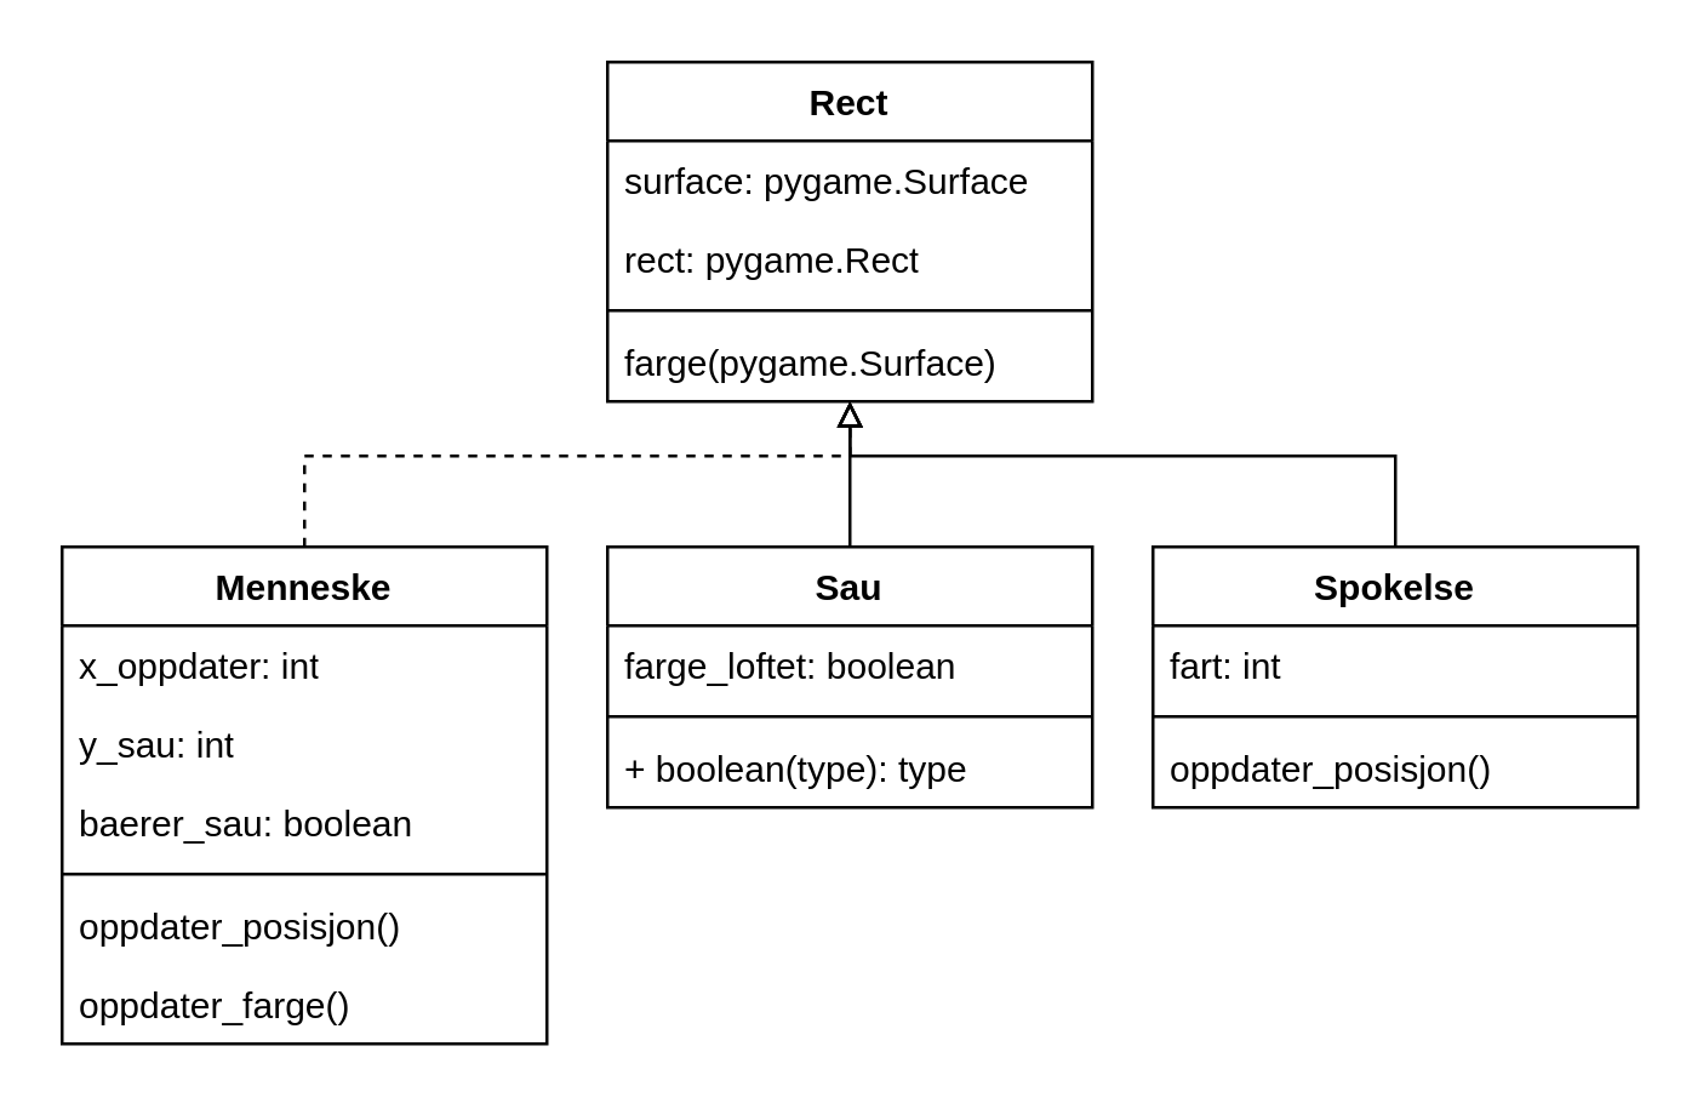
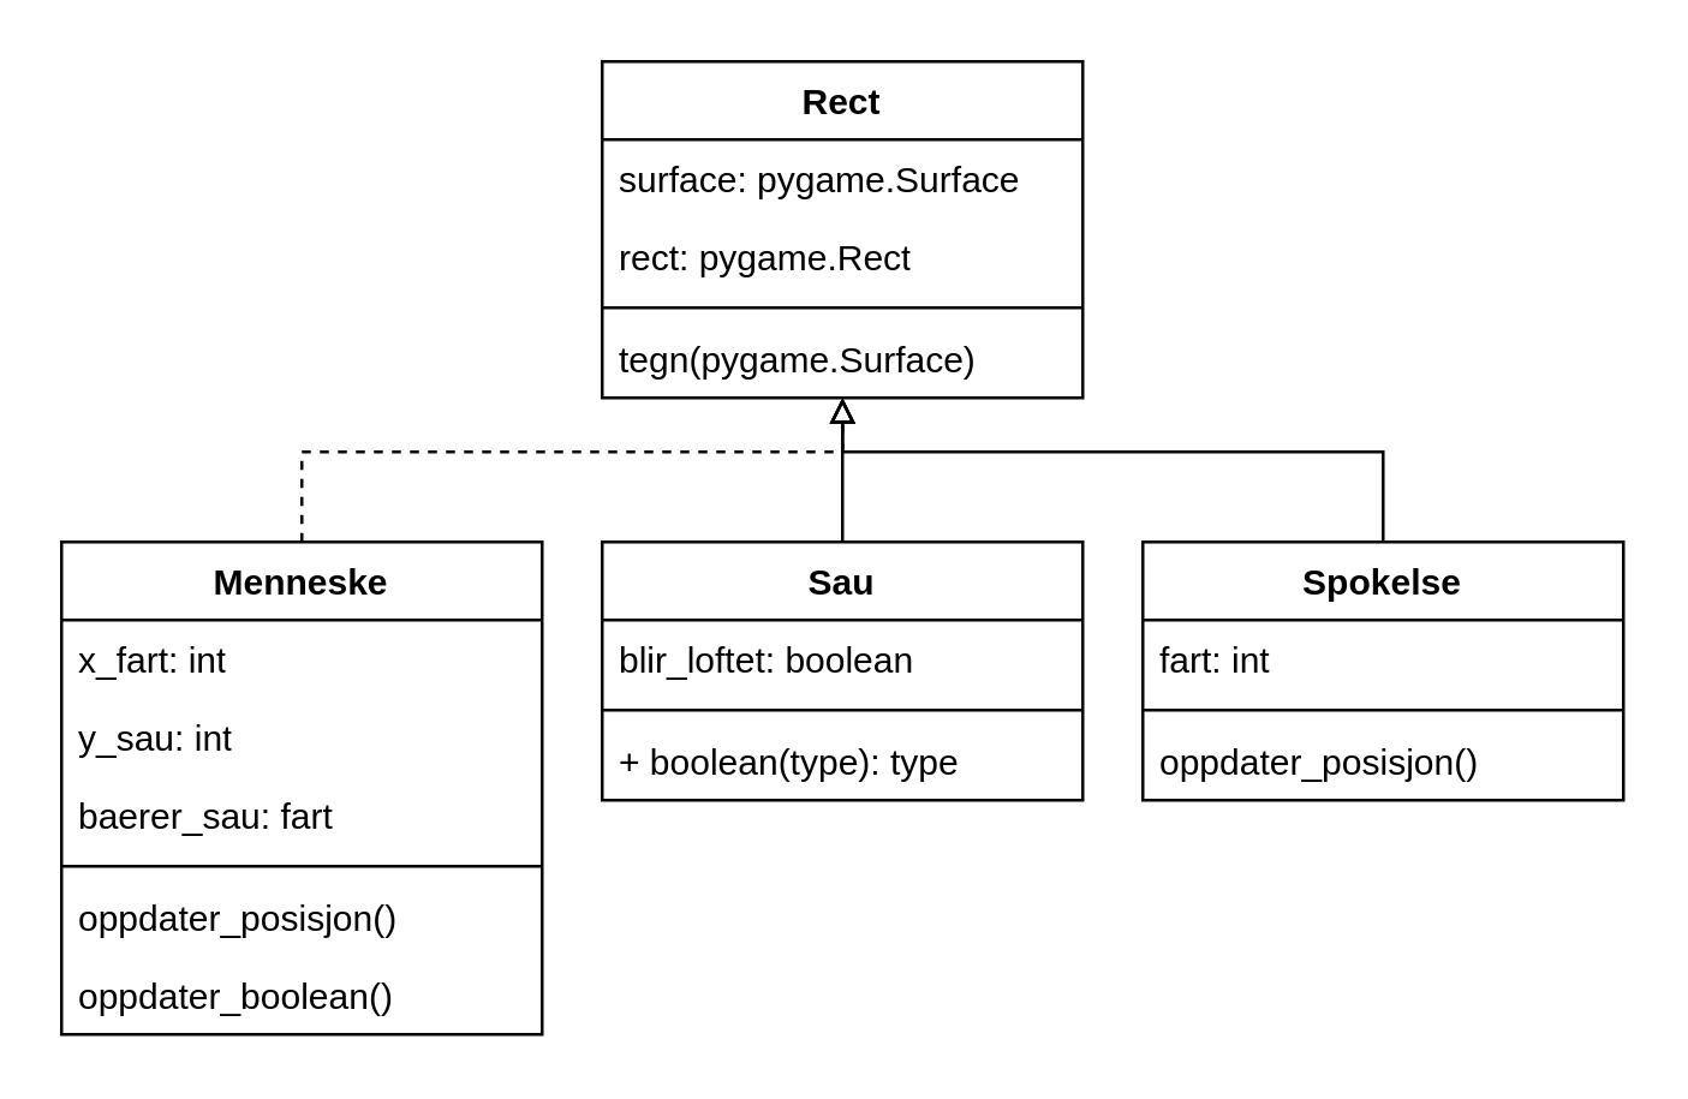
  <mxCell id="0" />
  <mxCell id="1" parent="0" />
  <mxCell id="2" value="Rect" style="swimlane;fontStyle=1;align=center;verticalAlign=top;childLayout=stackLayout;horizontal=1;startSize=26;horizontalStack=0;resizeParent=1;resizeParentMax=0;resizeLast=0;collapsible=1;marginBottom=0;whiteSpace=wrap;html=1;" vertex="1" parent="1"><mxGeometry x="200" y="20" width="160" height="112" as="geometry" /></mxCell>
  <mxCell id="3" value="surface: pygame.Surface" style="text;strokeColor=none;fillColor=none;align=left;verticalAlign=top;spacingLeft=4;spacingRight=4;overflow=hidden;rotatable=0;points=[[0,0.5],[1,0.5]];portConstraint=eastwest;whiteSpace=wrap;html=1;" vertex="1" parent="2"><mxGeometry y="26" width="160" height="26" as="geometry" /></mxCell>
  <mxCell id="4" value="rect: pygame.Rect" style="text;strokeColor=none;fillColor=none;align=left;verticalAlign=top;spacingLeft=4;spacingRight=4;overflow=hidden;rotatable=0;points=[[0,0.5],[1,0.5]];portConstraint=eastwest;whiteSpace=wrap;html=1;" vertex="1" parent="2"><mxGeometry y="52" width="160" height="26" as="geometry" /></mxCell>
  <mxCell id="5" value="" style="line;strokeWidth=1;fillColor=none;align=left;verticalAlign=middle;spacingTop=-1;spacingLeft=3;spacingRight=3;rotatable=0;labelPosition=right;points=[];portConstraint=eastwest;strokeColor=inherit;" vertex="1" parent="2"><mxGeometry y="78" width="160" height="8" as="geometry" /></mxCell>
- <mxCell id="6" value="farge(pygame.Surface)" style="text;strokeColor=none;fillColor=none;align=left;verticalAlign=top;spacingLeft=4;spacingRight=4;overflow=hidden;rotatable=0;points=[[0,0.5],[1,0.5]];portConstraint=eastwest;whiteSpace=wrap;html=1;" vertex="1" parent="2"><mxGeometry y="86" width="160" height="26" as="geometry" /></mxCell>
+ <mxCell id="6" value="tegn(pygame.Surface)" style="text;strokeColor=none;fillColor=none;align=left;verticalAlign=top;spacingLeft=4;spacingRight=4;overflow=hidden;rotatable=0;points=[[0,0.5],[1,0.5]];portConstraint=eastwest;whiteSpace=wrap;html=1;" vertex="1" parent="2"><mxGeometry y="86" width="160" height="26" as="geometry" /></mxCell>
  <mxCell id="7" value="Menneske" style="swimlane;fontStyle=1;align=center;verticalAlign=top;childLayout=stackLayout;horizontal=1;startSize=26;horizontalStack=0;resizeParent=1;resizeParentMax=0;resizeLast=0;collapsible=1;marginBottom=0;whiteSpace=wrap;html=1;" vertex="1" parent="1"><mxGeometry x="20" y="180" width="160" height="164" as="geometry" /></mxCell>
- <mxCell id="8" value="x_oppdater: int" style="text;strokeColor=none;fillColor=none;align=left;verticalAlign=top;spacingLeft=4;spacingRight=4;overflow=hidden;rotatable=0;points=[[0,0.5],[1,0.5]];portConstraint=eastwest;whiteSpace=wrap;html=1;" vertex="1" parent="7"><mxGeometry y="26" width="160" height="26" as="geometry" /></mxCell>
+ <mxCell id="8" value="x_fart: int" style="text;strokeColor=none;fillColor=none;align=left;verticalAlign=top;spacingLeft=4;spacingRight=4;overflow=hidden;rotatable=0;points=[[0,0.5],[1,0.5]];portConstraint=eastwest;whiteSpace=wrap;html=1;" vertex="1" parent="7"><mxGeometry y="26" width="160" height="26" as="geometry" /></mxCell>
  <mxCell id="9" value="y_sau: int" style="text;strokeColor=none;fillColor=none;align=left;verticalAlign=top;spacingLeft=4;spacingRight=4;overflow=hidden;rotatable=0;points=[[0,0.5],[1,0.5]];portConstraint=eastwest;whiteSpace=wrap;html=1;" vertex="1" parent="7"><mxGeometry y="52" width="160" height="26" as="geometry" /></mxCell>
- <mxCell id="10" value="baerer_sau: boolean" style="text;strokeColor=none;fillColor=none;align=left;verticalAlign=top;spacingLeft=4;spacingRight=4;overflow=hidden;rotatable=0;points=[[0,0.5],[1,0.5]];portConstraint=eastwest;whiteSpace=wrap;html=1;" vertex="1" parent="7"><mxGeometry y="78" width="160" height="26" as="geometry" /></mxCell>
+ <mxCell id="10" value="baerer_sau: fart" style="text;strokeColor=none;fillColor=none;align=left;verticalAlign=top;spacingLeft=4;spacingRight=4;overflow=hidden;rotatable=0;points=[[0,0.5],[1,0.5]];portConstraint=eastwest;whiteSpace=wrap;html=1;" vertex="1" parent="7"><mxGeometry y="78" width="160" height="26" as="geometry" /></mxCell>
  <mxCell id="11" value="" style="line;strokeWidth=1;fillColor=none;align=left;verticalAlign=middle;spacingTop=-1;spacingLeft=3;spacingRight=3;rotatable=0;labelPosition=right;points=[];portConstraint=eastwest;strokeColor=inherit;" vertex="1" parent="7"><mxGeometry y="104" width="160" height="8" as="geometry" /></mxCell>
  <mxCell id="12" value="oppdater_posisjon()" style="text;strokeColor=none;fillColor=none;align=left;verticalAlign=top;spacingLeft=4;spacingRight=4;overflow=hidden;rotatable=0;points=[[0,0.5],[1,0.5]];portConstraint=eastwest;whiteSpace=wrap;html=1;" vertex="1" parent="7"><mxGeometry y="112" width="160" height="26" as="geometry" /></mxCell>
- <mxCell id="13" value="oppdater_farge()" style="text;strokeColor=none;fillColor=none;align=left;verticalAlign=top;spacingLeft=4;spacingRight=4;overflow=hidden;rotatable=0;points=[[0,0.5],[1,0.5]];portConstraint=eastwest;whiteSpace=wrap;html=1;" vertex="1" parent="7"><mxGeometry y="138" width="160" height="26" as="geometry" /></mxCell>
+ <mxCell id="13" value="oppdater_boolean()" style="text;strokeColor=none;fillColor=none;align=left;verticalAlign=top;spacingLeft=4;spacingRight=4;overflow=hidden;rotatable=0;points=[[0,0.5],[1,0.5]];portConstraint=eastwest;whiteSpace=wrap;html=1;" vertex="1" parent="7"><mxGeometry y="138" width="160" height="26" as="geometry" /></mxCell>
  <mxCell id="14" value="" style="endArrow=block;html=1;rounded=0;exitX=0.5;exitY=0;exitDx=0;exitDy=0;entryX=0.5;entryY=1;entryDx=0;entryDy=0;entryPerimeter=0;endFill=0;" edge="1" parent="1" target="6"><mxGeometry width="50" height="50" relative="1" as="geometry"><mxPoint x="280" y="180" as="sourcePoint" /><mxPoint x="520" y="210" as="targetPoint" /></mxGeometry></mxCell>
  <mxCell id="15" value="" style="endArrow=block;html=1;rounded=0;exitX=0.5;exitY=0;exitDx=0;exitDy=0;entryX=0.5;entryY=1;entryDx=0;entryDy=0;entryPerimeter=0;endFill=0;dashed=1;" edge="1" parent="1" source="7" target="6"><mxGeometry width="50" height="50" relative="1" as="geometry"><mxPoint x="350" y="260" as="sourcePoint" /><mxPoint x="400" y="210" as="targetPoint" /><Array as="points"><mxPoint x="100" y="150" /><mxPoint x="280" y="150" /></Array></mxGeometry></mxCell>
  <mxCell id="16" value="" style="endArrow=block;html=1;rounded=0;exitX=0.5;exitY=0;exitDx=0;exitDy=0;entryX=0.5;entryY=1;entryDx=0;entryDy=0;entryPerimeter=0;endFill=0;" edge="1" parent="1" target="6"><mxGeometry width="50" height="50" relative="1" as="geometry"><mxPoint x="460" y="180" as="sourcePoint" /><mxPoint x="400" y="210" as="targetPoint" /><Array as="points"><mxPoint x="460" y="150" /><mxPoint x="280" y="150" /></Array></mxGeometry></mxCell>
  <mxCell id="17" value="Sau" style="swimlane;fontStyle=1;align=center;verticalAlign=top;childLayout=stackLayout;horizontal=1;startSize=26;horizontalStack=0;resizeParent=1;resizeParentMax=0;resizeLast=0;collapsible=1;marginBottom=0;whiteSpace=wrap;html=1;" vertex="1" parent="1"><mxGeometry x="200" y="180" width="160" height="86" as="geometry" /></mxCell>
- <mxCell id="18" value="farge_loftet: boolean" style="text;strokeColor=none;fillColor=none;align=left;verticalAlign=top;spacingLeft=4;spacingRight=4;overflow=hidden;rotatable=0;points=[[0,0.5],[1,0.5]];portConstraint=eastwest;whiteSpace=wrap;html=1;" vertex="1" parent="17"><mxGeometry y="26" width="160" height="26" as="geometry" /></mxCell>
+ <mxCell id="18" value="blir_loftet: boolean" style="text;strokeColor=none;fillColor=none;align=left;verticalAlign=top;spacingLeft=4;spacingRight=4;overflow=hidden;rotatable=0;points=[[0,0.5],[1,0.5]];portConstraint=eastwest;whiteSpace=wrap;html=1;" vertex="1" parent="17"><mxGeometry y="26" width="160" height="26" as="geometry" /></mxCell>
  <mxCell id="19" value="" style="line;strokeWidth=1;fillColor=none;align=left;verticalAlign=middle;spacingTop=-1;spacingLeft=3;spacingRight=3;rotatable=0;labelPosition=right;points=[];portConstraint=eastwest;strokeColor=inherit;" vertex="1" parent="17"><mxGeometry y="52" width="160" height="8" as="geometry" /></mxCell>
  <mxCell id="20" value="+ boolean(type): type" style="text;strokeColor=none;fillColor=none;align=left;verticalAlign=top;spacingLeft=4;spacingRight=4;overflow=hidden;rotatable=0;points=[[0,0.5],[1,0.5]];portConstraint=eastwest;whiteSpace=wrap;html=1;" vertex="1" parent="17"><mxGeometry y="60" width="160" height="26" as="geometry" /></mxCell>
  <mxCell id="21" value="Spokelse" style="swimlane;fontStyle=1;align=center;verticalAlign=top;childLayout=stackLayout;horizontal=1;startSize=26;horizontalStack=0;resizeParent=1;resizeParentMax=0;resizeLast=0;collapsible=1;marginBottom=0;whiteSpace=wrap;html=1;" vertex="1" parent="1"><mxGeometry x="380" y="180" width="160" height="86" as="geometry" /></mxCell>
  <mxCell id="22" value="fart: int" style="text;strokeColor=none;fillColor=none;align=left;verticalAlign=top;spacingLeft=4;spacingRight=4;overflow=hidden;rotatable=0;points=[[0,0.5],[1,0.5]];portConstraint=eastwest;whiteSpace=wrap;html=1;" vertex="1" parent="21"><mxGeometry y="26" width="160" height="26" as="geometry" /></mxCell>
  <mxCell id="23" value="" style="line;strokeWidth=1;fillColor=none;align=left;verticalAlign=middle;spacingTop=-1;spacingLeft=3;spacingRight=3;rotatable=0;labelPosition=right;points=[];portConstraint=eastwest;strokeColor=inherit;" vertex="1" parent="21"><mxGeometry y="52" width="160" height="8" as="geometry" /></mxCell>
  <mxCell id="24" value="oppdater_posisjon()" style="text;strokeColor=none;fillColor=none;align=left;verticalAlign=top;spacingLeft=4;spacingRight=4;overflow=hidden;rotatable=0;points=[[0,0.5],[1,0.5]];portConstraint=eastwest;whiteSpace=wrap;html=1;" vertex="1" parent="21"><mxGeometry y="60" width="160" height="26" as="geometry" /></mxCell>
